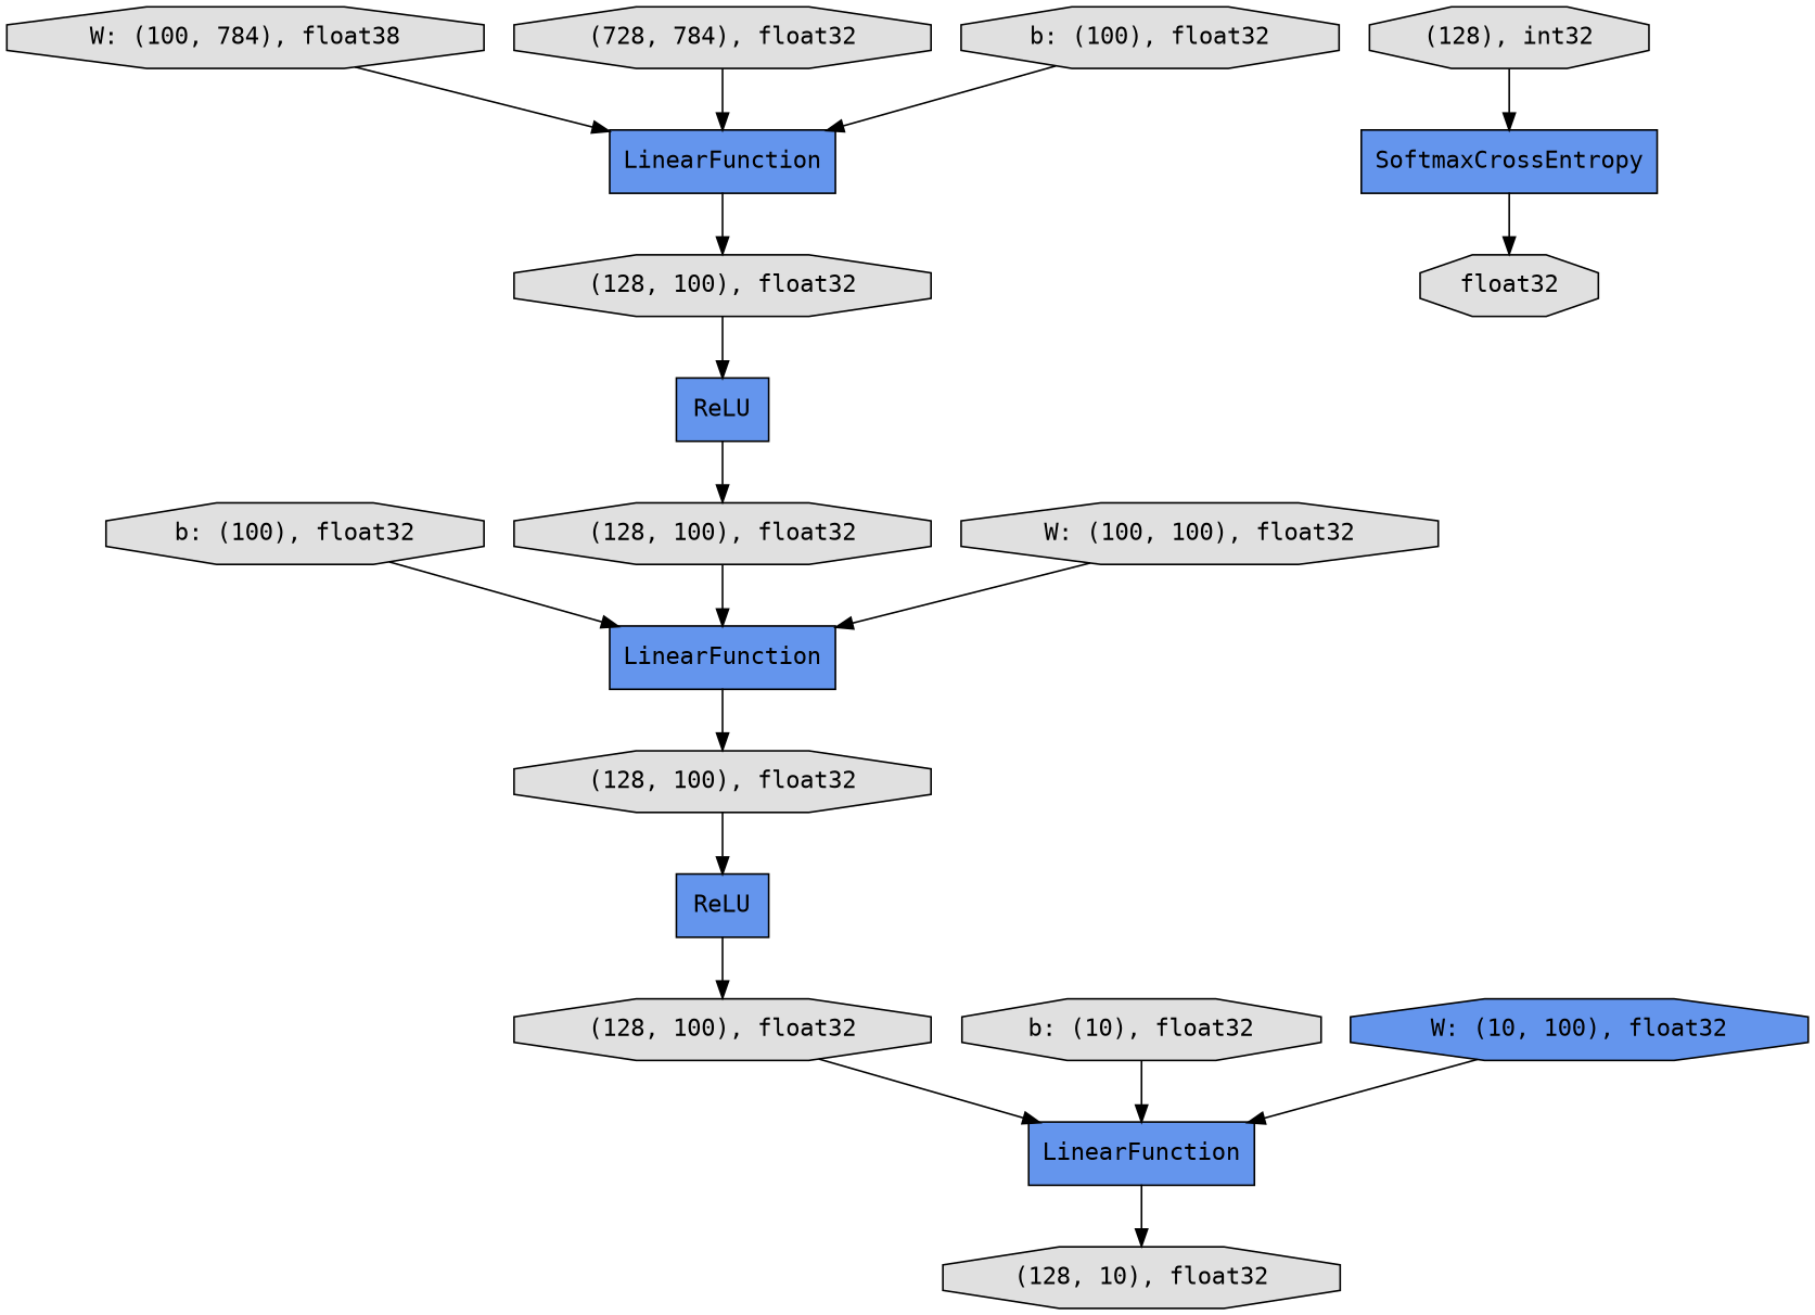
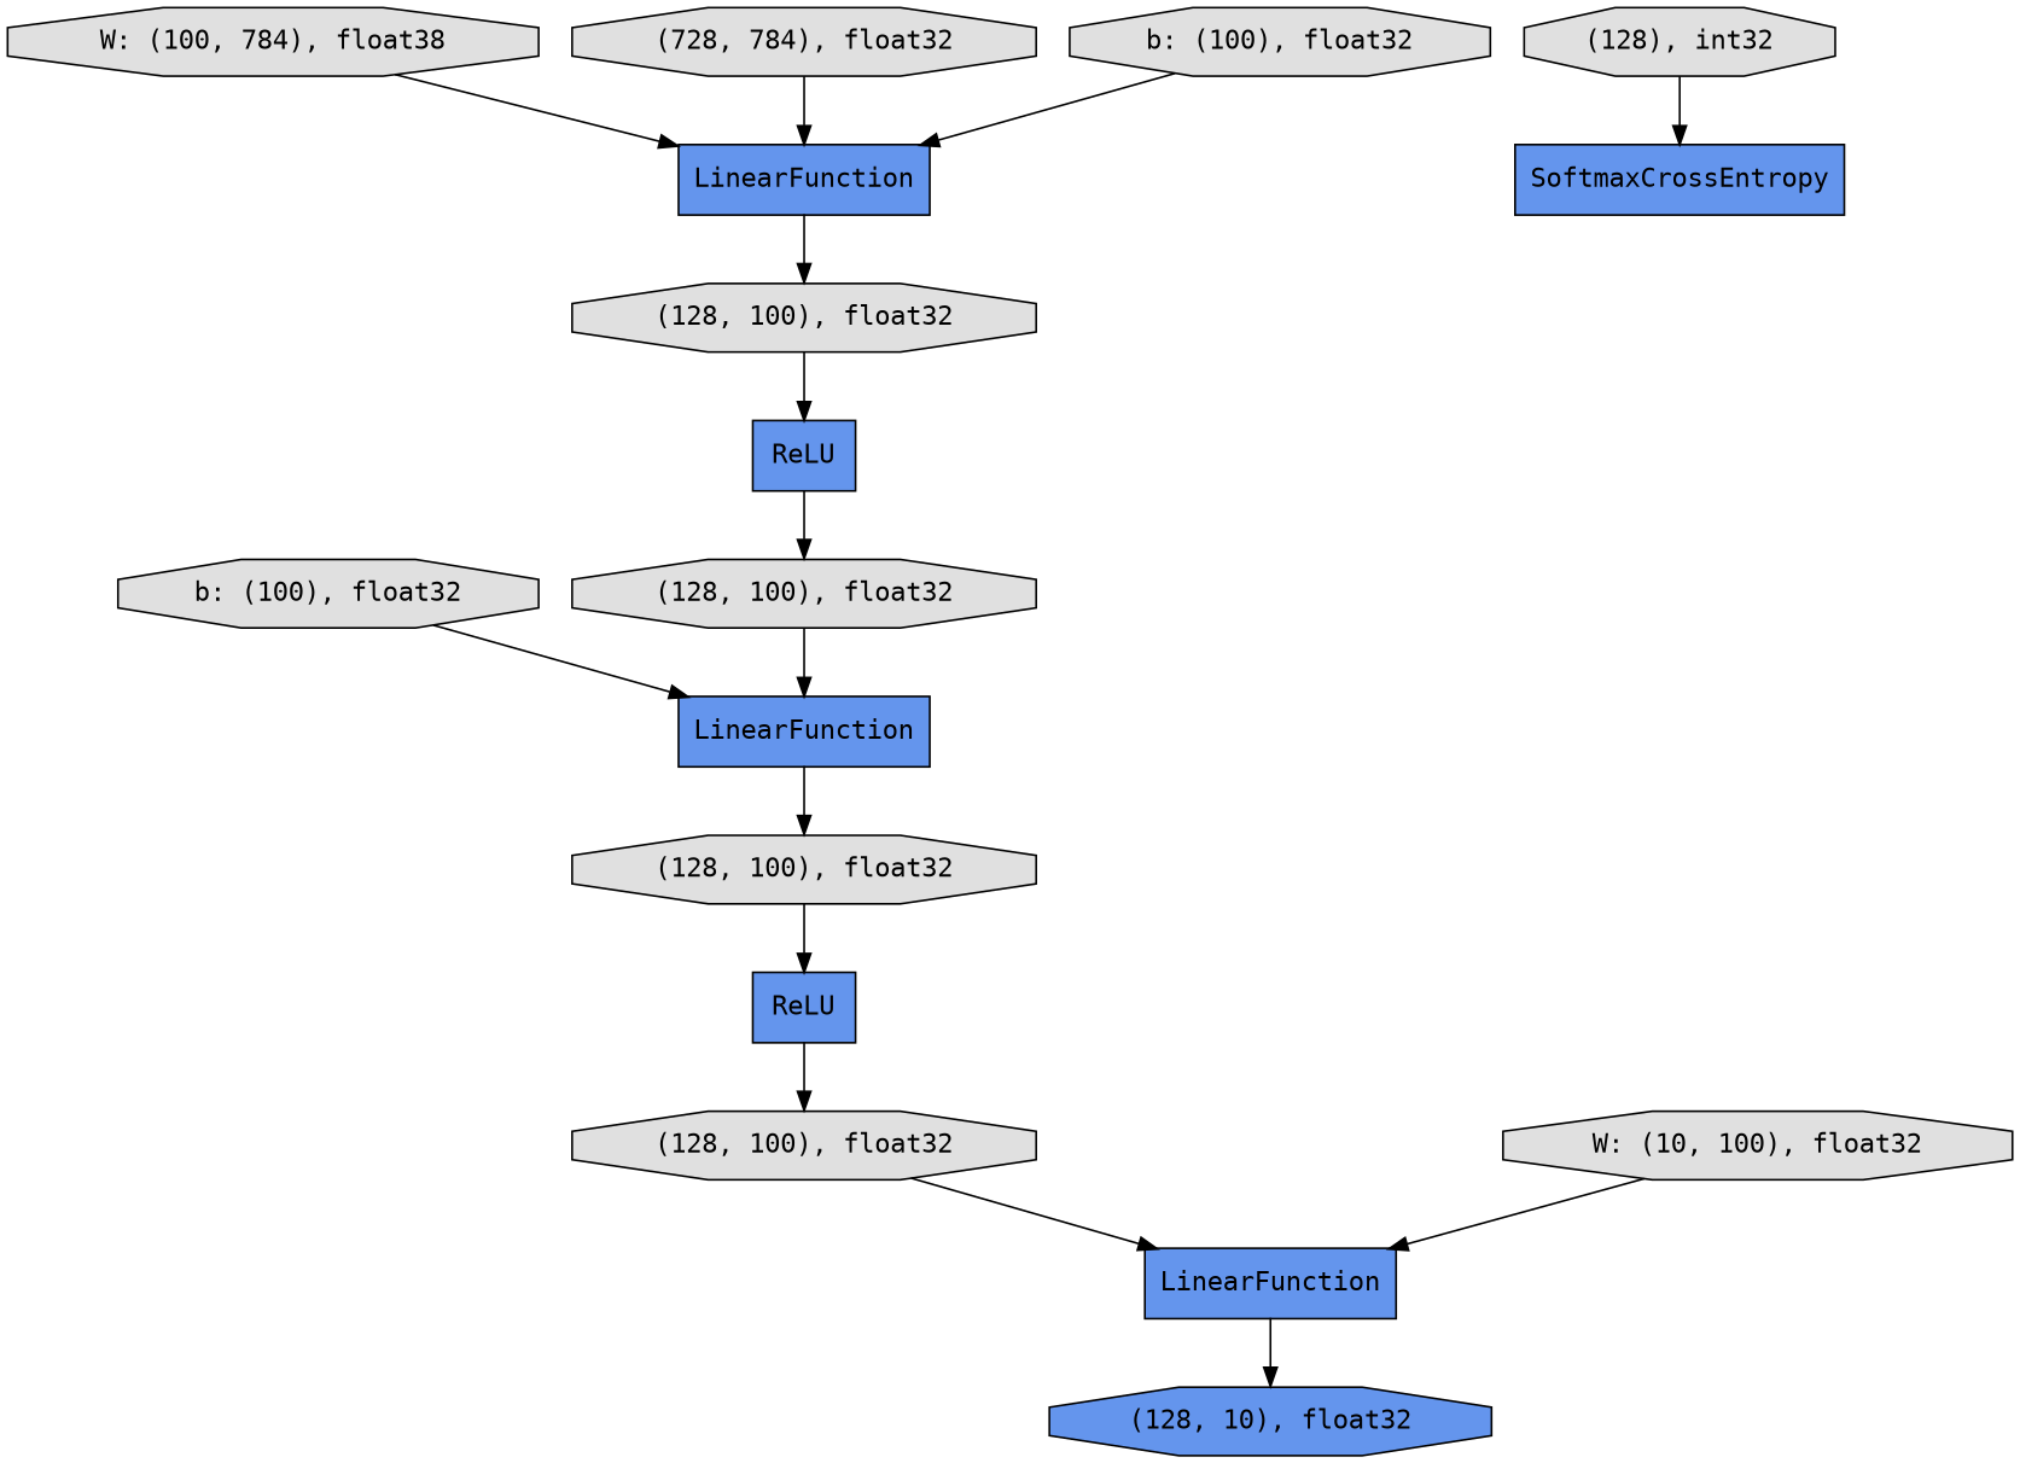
  digraph {
    fontname="DejaVu Sans Mono"
    rankdir=TB
    node [fillcolor="#E0E0E0" fontname="DejaVu Sans Mono" shape=octagon style=filled]
    edge [fontname="DejaVu Sans Mono"]
    n1 [label="b: (100), float32"]
    n2 [fillcolor="#6495ED" label=LinearFunction shape=record]
    n3 [label="(128, 100), float32"]
    n4 [fillcolor="#6495ED" label=SoftmaxCrossEntropy shape=record]
-   n5 [label=float32]
    n6 [fillcolor="#6495ED" label=ReLU shape=record]
    n7 [label="(128, 100), float32"]
    n8 [fillcolor="#6495ED" label=LinearFunction shape=record]
    n9 [label="(128, 100), float32"]
    n10 [label="W: (100, 784), float38"]
-   n11 [label="W: (100, 100), float32"]
    n12 [label="(728, 784), float32"]
-   n13 [label="b: (10), float32"]
    n14 [fillcolor="#6495ED" label=LinearFunction shape=record]
-   n15 [label="(128, 10), float32"]
-   n16 [fillcolor="#6495ED" label="W: (10, 100), float32"]
+   n15 [fillcolor="#6495ED" label="(128, 10), float32"]
+   n16 [label="W: (10, 100), float32"]
    n17 [label="(128), int32"]
    n18 [label="(128, 100), float32"]
    n19 [fillcolor="#6495ED" label=ReLU shape=record]
    n20 [label="b: (100), float32"]
    n1 -> n2
    n2 -> n3
    n3 -> n19
-   n4 -> n5
    n6 -> n7
    n7 -> n2
    n8 -> n9
    n9 -> n6
    n10 -> n8
-   n11 -> n2
    n12 -> n8
-   n13 -> n14
    n14 -> n15
    n16 -> n14
    n17 -> n4
    n18 -> n14
    n19 -> n18
    n20 -> n8
  }
